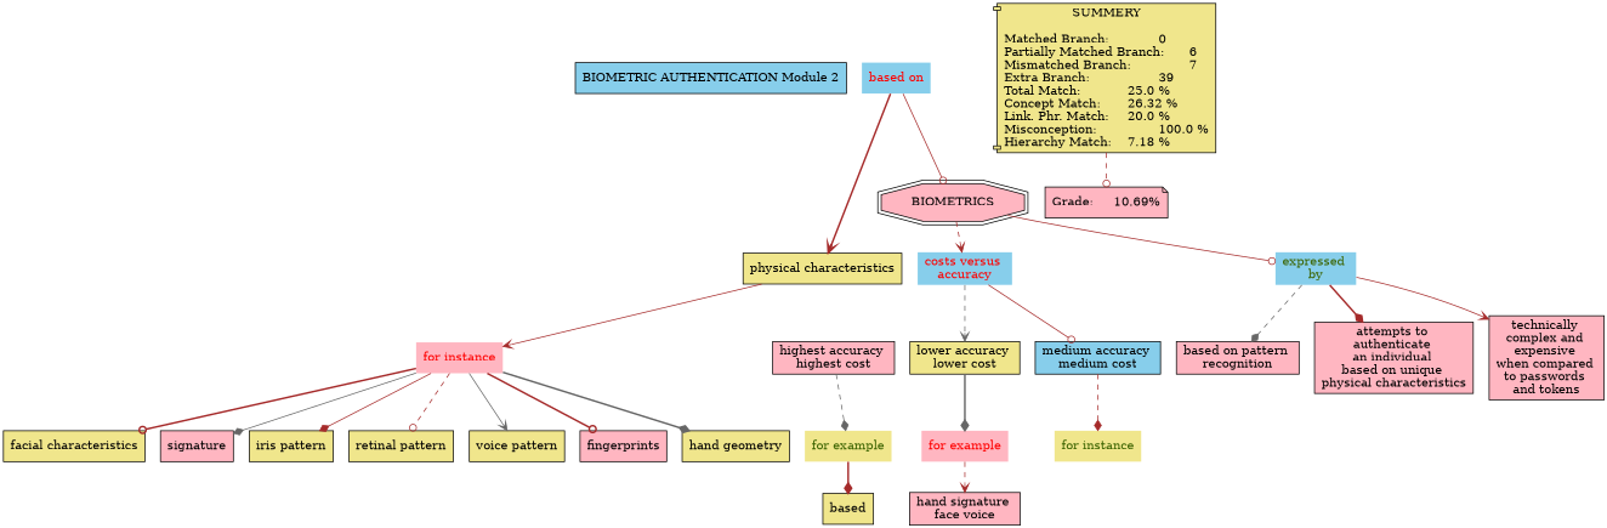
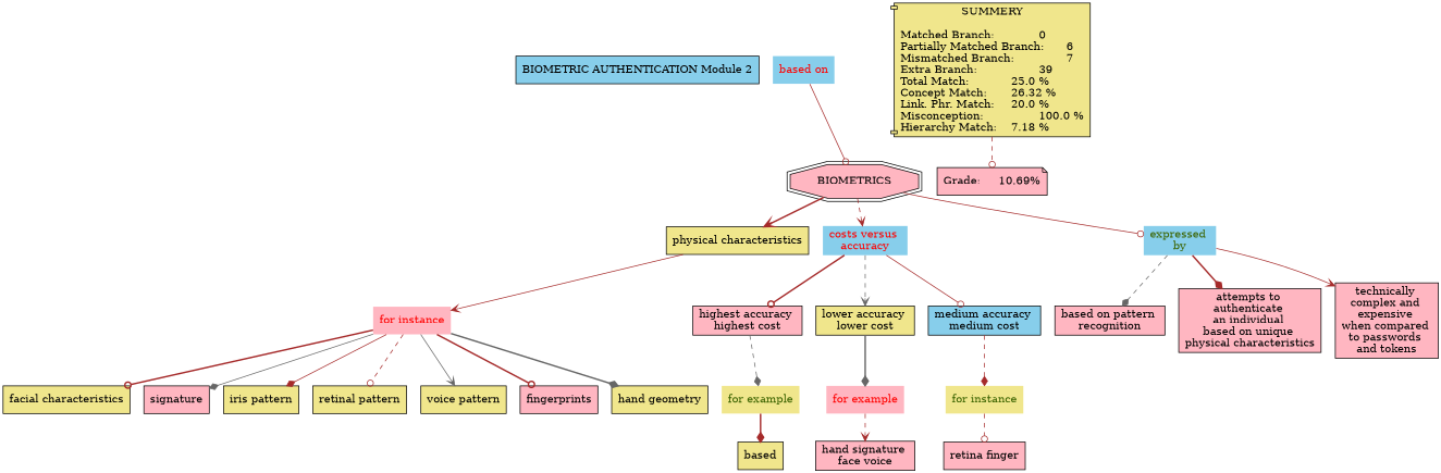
  digraph {
    node [Gsplines=true fillcolor=lightpink shape=rect style=filled]
    edge [arrowhead=odot color=brown constraint=true style=dashed]
    n1 [fillcolor=skyblue label="BIOMETRIC AUTHENTICATION Module 2"]
    n2 [fontcolor=red label="for example\n" shape=none]
    n3 [label="hand signature \nface voice\n"]
    n4 [fillcolor=khaki label="physical characteristics\n"]
    n5 [fontcolor=red label="for instance\n" shape=none]
    n6 [fillcolor=khaki label="facial characteristics\n"]
    n7 [label=signature]
    n8 [fillcolor=khaki label="iris pattern\n"]
    n9 [fillcolor=khaki label="retinal pattern\n"]
    n10 [fillcolor=khaki label="voice pattern\n"]
    n11 [label=fingerprints]
    n12 [fillcolor=khaki label="hand geometry\n"]
    n13 [fillcolor=khaki fontcolor="#3B6300" label="for example\n" shape=none]
    n14 [fillcolor=khaki label=based]
    n15 [fillcolor=skyblue fontcolor=red label="costs versus \naccuracy" shape=none]
    n16 [label="highest accuracy \nhighest cost\n"]
    n17 [fillcolor=khaki label="lower accuracy \nlower cost\n"]
    n18 [fillcolor=skyblue label="medium accuracy \nmedium cost\n"]
    n19 [fillcolor=khaki fontcolor="#3B6300" label="for instance\n" shape=none]
    n20 [label=BIOMETRICS shape=doubleoctagon]
    n21 [fillcolor=skyblue fontcolor="#3B6300" label="expressed \nby" shape=none]
    n22 [label="based on pattern \nrecognition"]
    n23 [label="attempts to \nauthenticate \nan individual \nbased on unique \nphysical characteristics\n"]
    n24 [label="technically \ncomplex and \nexpensive \nwhen compared \nto passwords \nand tokens\n"]
    n25 [fillcolor=skyblue fontcolor=red label="based on" shape=none]
+   n26 [label="retina finger\n"]
    n27 [fillcolor=khaki label="SUMMERY\n\nMatched Branch:		0\lPartially Matched Branch:	6\lMismatched Branch:		7\lExtra Branch:			39\lTotal Match:		25.0 %\lConcept Match:	26.32 %\lLink. Phr. Match:	20.0 %\lMisconception:		100.0 %\lHierarchy Match:	7.18 %\l" shape=component]
    n28 [label="Grade:	10.69%" shape=note]
    n2 -> n3 [arrowhead=vee]
    n4 -> n5 [arrowhead=vee style=solid]
    n5 -> n6 [style=bold]
    n5 -> n7 [arrowhead=diamond color=gray40 style=solid]
    n5 -> n8 [arrowhead=diamond style=solid]
    n5 -> n9
    n5 -> n10 [arrowhead=vee color=gray40 style=solid]
    n5 -> n11 [style=bold]
    n5 -> n12 [arrowhead=diamond color=gray40 style=bold]
    n13 -> n14 [arrowhead=diamond style=bold]
+   n15 -> n16 [style=bold]
    n15 -> n17 [arrowhead=vee color=gray40]
    n15 -> n18 [style=solid]
    n16 -> n13 [arrowhead=diamond color=gray40]
    n17 -> n2 [arrowhead=diamond color=gray40 style=bold]
    n18 -> n19 [arrowhead=diamond]
+   n19 -> n26
    n20 -> n15 [arrowhead=vee]
    n20 -> n21 [style=solid]
    n21 -> n22 [arrowhead=diamond color=gray40]
    n21 -> n23 [arrowhead=diamond style=bold]
    n21 -> n24 [arrowhead=vee style=solid]
-   n25 -> n4 [arrowhead=vee style=bold]
+   n20 -> n4 [arrowhead=vee style=bold]
    n25 -> n20 [style=solid]
    n27 -> n28
  }
